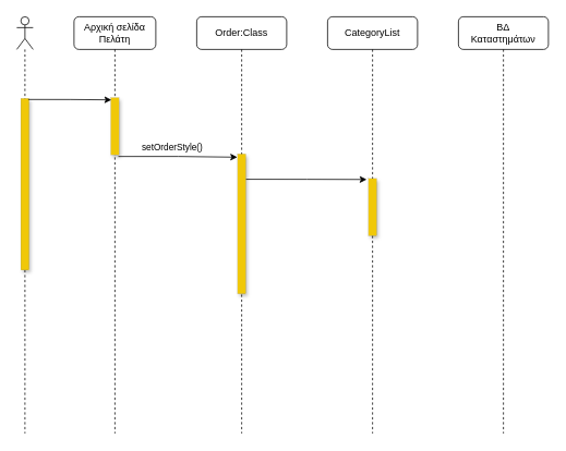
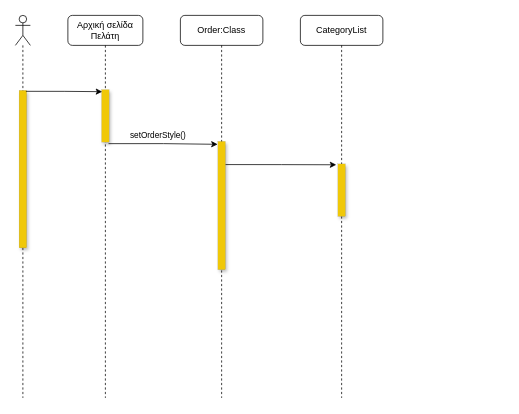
  <mxCell id="0" />
  <mxCell id="1" parent="0" />
  <mxCell id="2" value="" style="shape=umlLifeline;participant=umlActor;perimeter=lifelinePerimeter;whiteSpace=wrap;html=1;container=1;collapsible=0;recursiveResize=0;verticalAlign=top;spacingTop=36;outlineConnect=0;" vertex="1" parent="1"><mxGeometry x="20" y="20" width="20" height="510" as="geometry" /></mxCell>
  <mxCell id="3" value="" style="points=[];perimeter=orthogonalPerimeter;rounded=0;shadow=1;strokeWidth=0;fillColor=#F0C808;strokeColor=default;dashed=1;dashPattern=1 4;" vertex="1" parent="2"><mxGeometry x="5" y="100" width="10" height="210" as="geometry" /></mxCell>
  <mxCell id="4" value="Αρχική σελίδα Πελάτη" style="shape=umlLifeline;perimeter=lifelinePerimeter;whiteSpace=wrap;html=1;container=1;collapsible=0;recursiveResize=0;outlineConnect=0;glass=0;rounded=1;" vertex="1" parent="1"><mxGeometry x="90" y="20" width="100" height="510" as="geometry" /></mxCell>
  <mxCell id="5" value="" style="html=1;points=[];perimeter=orthogonalPerimeter;fillColor=#F0C808;strokeColor=default;shadow=1;dashed=1;dashPattern=1 4;strokeWidth=0;" vertex="1" parent="4"><mxGeometry x="45" y="99" width="10" height="70" as="geometry" /></mxCell>
  <mxCell id="6" value="Order:Class" style="shape=umlLifeline;perimeter=lifelinePerimeter;whiteSpace=wrap;html=1;container=0;collapsible=0;recursiveResize=0;outlineConnect=0;glass=0;rounded=1;" vertex="1" parent="1"><mxGeometry x="240" y="20" width="110" height="510" as="geometry" /></mxCell>
  <mxCell id="7" value="CategoryList" style="shape=umlLifeline;perimeter=lifelinePerimeter;whiteSpace=wrap;html=1;container=0;collapsible=0;recursiveResize=0;outlineConnect=0;glass=0;rounded=1;" vertex="1" parent="1"><mxGeometry x="400" y="20" width="110" height="510" as="geometry" /></mxCell>
- <mxCell id="8" value="ΒΔ &lt;br&gt;Καταστημάτων" style="shape=umlLifeline;perimeter=lifelinePerimeter;whiteSpace=wrap;html=1;container=0;collapsible=0;recursiveResize=0;outlineConnect=0;glass=0;rounded=1;" vertex="1" parent="1"><mxGeometry x="560" y="20" width="110" height="510" as="geometry" /></mxCell>
  <mxCell id="9" style="edgeStyle=orthogonalEdgeStyle;rounded=0;orthogonalLoop=1;jettySize=auto;html=1;exitX=0.9;exitY=0.006;exitDx=0;exitDy=0;exitPerimeter=0;entryX=0.075;entryY=0.039;entryDx=0;entryDy=0;entryPerimeter=0;" edge="1" parent="1" source="3" target="5"><mxGeometry relative="1" as="geometry" /></mxCell>
  <mxCell id="10" style="edgeStyle=orthogonalEdgeStyle;rounded=0;orthogonalLoop=1;jettySize=auto;html=1;exitX=1;exitY=0.181;exitDx=0;exitDy=0;exitPerimeter=0;entryX=-0.216;entryY=0.017;entryDx=0;entryDy=0;entryPerimeter=0;" edge="1" parent="1" source="11" target="13"><mxGeometry relative="1" as="geometry"><mxPoint x="380" y="190" as="targetPoint" /></mxGeometry></mxCell>
  <mxCell id="11" value="" style="html=1;points=[];perimeter=orthogonalPerimeter;fillColor=#F0C808;strokeColor=default;shadow=1;dashed=1;dashPattern=1 4;strokeWidth=0;" vertex="1" parent="1"><mxGeometry x="290" y="188" width="10" height="171" as="geometry" /></mxCell>
  <mxCell id="12" value="setOrderStyle()" style="edgeStyle=orthogonalEdgeStyle;rounded=0;orthogonalLoop=1;jettySize=auto;html=1;entryX=-0.033;entryY=0.023;entryDx=0;entryDy=0;entryPerimeter=0;exitX=0.92;exitY=1.029;exitDx=0;exitDy=0;exitPerimeter=0;" edge="1" parent="1" source="5" target="11"><mxGeometry x="-0.101" y="11" relative="1" as="geometry"><mxPoint as="offset" /></mxGeometry></mxCell>
  <mxCell id="13" value="" style="html=1;points=[];perimeter=orthogonalPerimeter;fillColor=#F0C808;strokeColor=default;shadow=1;dashed=1;dashPattern=1 4;strokeWidth=0;" vertex="1" parent="1"><mxGeometry x="450" y="218" width="10" height="70" as="geometry" /></mxCell>
